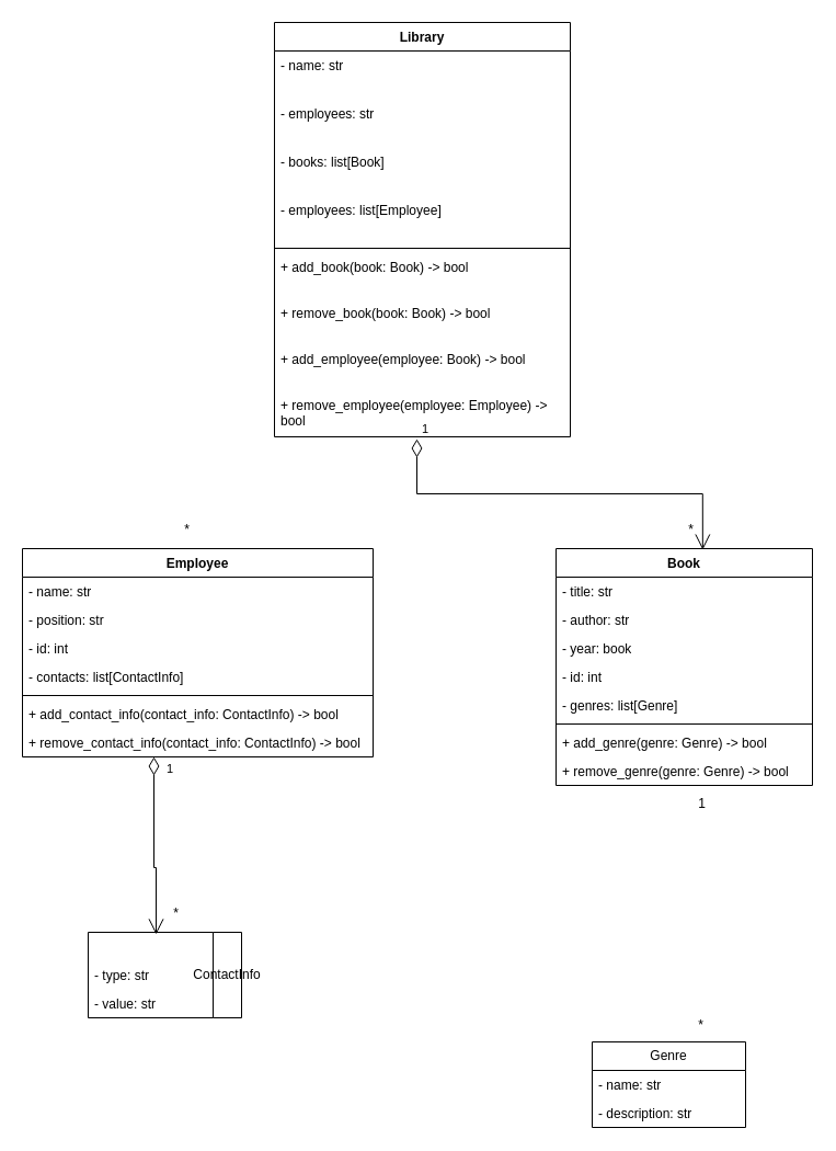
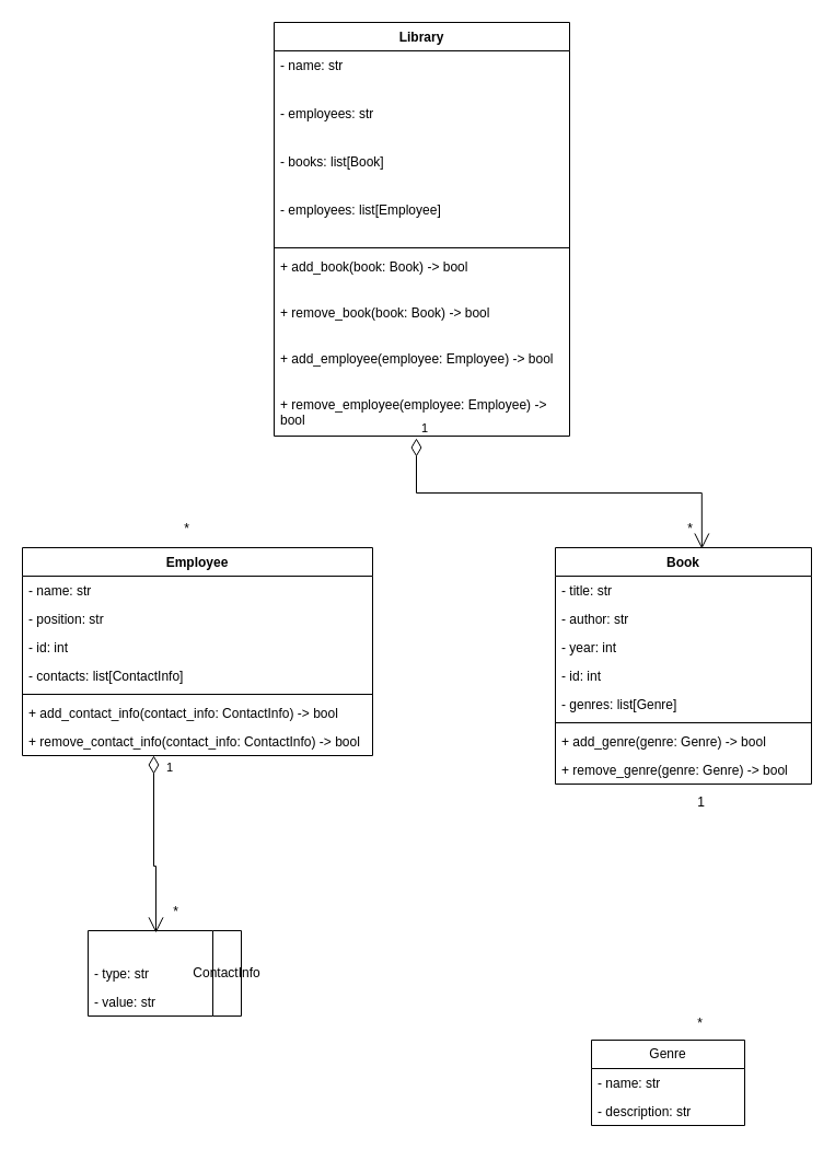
  <mxCell id="0" />
  <mxCell id="1" parent="0" />
  <mxCell id="2" value="Employee" style="swimlane;fontStyle=1;align=center;verticalAlign=top;childLayout=stackLayout;horizontal=1;startSize=26;horizontalStack=0;resizeParent=1;resizeParentMax=0;resizeLast=0;collapsible=1;marginBottom=0;whiteSpace=wrap;html=1;" vertex="1" parent="1"><mxGeometry x="20" y="500" width="320" height="190" as="geometry" /></mxCell>
  <mxCell id="3" value="- name: str" style="text;strokeColor=none;fillColor=none;align=left;verticalAlign=top;spacingLeft=4;spacingRight=4;overflow=hidden;rotatable=0;points=[[0,0.5],[1,0.5]];portConstraint=eastwest;whiteSpace=wrap;html=1;" vertex="1" parent="2"><mxGeometry y="26" width="320" height="26" as="geometry" /></mxCell>
  <mxCell id="4" value="- position: str" style="text;strokeColor=none;fillColor=none;align=left;verticalAlign=top;spacingLeft=4;spacingRight=4;overflow=hidden;rotatable=0;points=[[0,0.5],[1,0.5]];portConstraint=eastwest;whiteSpace=wrap;html=1;" vertex="1" parent="2"><mxGeometry y="52" width="320" height="26" as="geometry" /></mxCell>
  <mxCell id="5" value="- id: int" style="text;strokeColor=none;fillColor=none;align=left;verticalAlign=top;spacingLeft=4;spacingRight=4;overflow=hidden;rotatable=0;points=[[0,0.5],[1,0.5]];portConstraint=eastwest;whiteSpace=wrap;html=1;" vertex="1" parent="2"><mxGeometry y="78" width="320" height="26" as="geometry" /></mxCell>
  <mxCell id="6" value="- contacts: list[ContactInfo]" style="text;strokeColor=none;fillColor=none;align=left;verticalAlign=top;spacingLeft=4;spacingRight=4;overflow=hidden;rotatable=0;points=[[0,0.5],[1,0.5]];portConstraint=eastwest;whiteSpace=wrap;html=1;" vertex="1" parent="2"><mxGeometry y="104" width="320" height="26" as="geometry" /></mxCell>
  <mxCell id="7" value="" style="line;strokeWidth=1;fillColor=none;align=left;verticalAlign=middle;spacingTop=-1;spacingLeft=3;spacingRight=3;rotatable=0;labelPosition=right;points=[];portConstraint=eastwest;strokeColor=inherit;" vertex="1" parent="2"><mxGeometry y="130" width="320" height="8" as="geometry" /></mxCell>
  <mxCell id="8" value="+ add_contact_info(contact_info: ContactInfo) -&amp;gt; bool" style="text;strokeColor=none;fillColor=none;align=left;verticalAlign=top;spacingLeft=4;spacingRight=4;overflow=hidden;rotatable=0;points=[[0,0.5],[1,0.5]];portConstraint=eastwest;whiteSpace=wrap;html=1;" vertex="1" parent="2"><mxGeometry y="138" width="320" height="26" as="geometry" /></mxCell>
  <mxCell id="9" value="+ remove_contact_info(contact_info: ContactInfo) -&amp;gt; bool" style="text;strokeColor=none;fillColor=none;align=left;verticalAlign=top;spacingLeft=4;spacingRight=4;overflow=hidden;rotatable=0;points=[[0,0.5],[1,0.5]];portConstraint=eastwest;whiteSpace=wrap;html=1;" vertex="1" parent="2"><mxGeometry y="164" width="320" height="26" as="geometry" /></mxCell>
  <mxCell id="10" value="Book" style="swimlane;fontStyle=1;align=center;verticalAlign=top;childLayout=stackLayout;horizontal=1;startSize=26;horizontalStack=0;resizeParent=1;resizeParentMax=0;resizeLast=0;collapsible=1;marginBottom=0;whiteSpace=wrap;html=1;" vertex="1" parent="1"><mxGeometry x="507" y="500" width="234" height="216" as="geometry" /></mxCell>
  <mxCell id="11" value="- title: str" style="text;strokeColor=none;fillColor=none;align=left;verticalAlign=top;spacingLeft=4;spacingRight=4;overflow=hidden;rotatable=0;points=[[0,0.5],[1,0.5]];portConstraint=eastwest;whiteSpace=wrap;html=1;" vertex="1" parent="10"><mxGeometry y="26" width="234" height="26" as="geometry" /></mxCell>
  <mxCell id="12" value="- author: str" style="text;strokeColor=none;fillColor=none;align=left;verticalAlign=top;spacingLeft=4;spacingRight=4;overflow=hidden;rotatable=0;points=[[0,0.5],[1,0.5]];portConstraint=eastwest;whiteSpace=wrap;html=1;" vertex="1" parent="10"><mxGeometry y="52" width="234" height="26" as="geometry" /></mxCell>
- <mxCell id="13" value="- year: book" style="text;strokeColor=none;fillColor=none;align=left;verticalAlign=top;spacingLeft=4;spacingRight=4;overflow=hidden;rotatable=0;points=[[0,0.5],[1,0.5]];portConstraint=eastwest;whiteSpace=wrap;html=1;" vertex="1" parent="10"><mxGeometry y="78" width="234" height="26" as="geometry" /></mxCell>
+ <mxCell id="13" value="- year: int" style="text;strokeColor=none;fillColor=none;align=left;verticalAlign=top;spacingLeft=4;spacingRight=4;overflow=hidden;rotatable=0;points=[[0,0.5],[1,0.5]];portConstraint=eastwest;whiteSpace=wrap;html=1;" vertex="1" parent="10"><mxGeometry y="78" width="234" height="26" as="geometry" /></mxCell>
  <mxCell id="14" value="- id: int" style="text;strokeColor=none;fillColor=none;align=left;verticalAlign=top;spacingLeft=4;spacingRight=4;overflow=hidden;rotatable=0;points=[[0,0.5],[1,0.5]];portConstraint=eastwest;whiteSpace=wrap;html=1;" vertex="1" parent="10"><mxGeometry y="104" width="234" height="26" as="geometry" /></mxCell>
  <mxCell id="15" value="- genres: list[Genre]" style="text;strokeColor=none;fillColor=none;align=left;verticalAlign=top;spacingLeft=4;spacingRight=4;overflow=hidden;rotatable=0;points=[[0,0.5],[1,0.5]];portConstraint=eastwest;whiteSpace=wrap;html=1;" vertex="1" parent="10"><mxGeometry y="130" width="234" height="26" as="geometry" /></mxCell>
  <mxCell id="16" value="" style="line;strokeWidth=1;fillColor=none;align=left;verticalAlign=middle;spacingTop=-1;spacingLeft=3;spacingRight=3;rotatable=0;labelPosition=right;points=[];portConstraint=eastwest;strokeColor=inherit;" vertex="1" parent="10"><mxGeometry y="156" width="234" height="8" as="geometry" /></mxCell>
  <mxCell id="17" value="+ add_genre(genre: Genre) -&amp;gt; bool" style="text;strokeColor=none;fillColor=none;align=left;verticalAlign=top;spacingLeft=4;spacingRight=4;overflow=hidden;rotatable=0;points=[[0,0.5],[1,0.5]];portConstraint=eastwest;whiteSpace=wrap;html=1;" vertex="1" parent="10"><mxGeometry y="164" width="234" height="26" as="geometry" /></mxCell>
  <mxCell id="18" value="+ remove_genre(genre: Genre) -&amp;gt; bool" style="text;strokeColor=none;fillColor=none;align=left;verticalAlign=top;spacingLeft=4;spacingRight=4;overflow=hidden;rotatable=0;points=[[0,0.5],[1,0.5]];portConstraint=eastwest;whiteSpace=wrap;html=1;" vertex="1" parent="10"><mxGeometry y="190" width="234" height="26" as="geometry" /></mxCell>
  <mxCell id="19" value="Library" style="swimlane;fontStyle=1;align=center;verticalAlign=top;childLayout=stackLayout;horizontal=1;startSize=26;horizontalStack=0;resizeParent=1;resizeParentMax=0;resizeLast=0;collapsible=1;marginBottom=0;whiteSpace=wrap;html=1;" vertex="1" parent="1"><mxGeometry x="250" y="20" width="270" height="378" as="geometry" /></mxCell>
  <mxCell id="20" value="- name: str" style="text;strokeColor=none;fillColor=none;align=left;verticalAlign=top;spacingLeft=4;spacingRight=4;overflow=hidden;rotatable=0;points=[[0,0.5],[1,0.5]];portConstraint=eastwest;whiteSpace=wrap;html=1;" vertex="1" parent="19"><mxGeometry y="26" width="270" height="44" as="geometry" /></mxCell>
  <mxCell id="21" value="- employees: str" style="text;strokeColor=none;fillColor=none;align=left;verticalAlign=top;spacingLeft=4;spacingRight=4;overflow=hidden;rotatable=0;points=[[0,0.5],[1,0.5]];portConstraint=eastwest;whiteSpace=wrap;html=1;" vertex="1" parent="19"><mxGeometry y="70" width="270" height="44" as="geometry" /></mxCell>
  <mxCell id="22" value="- books: list[Book]" style="text;strokeColor=none;fillColor=none;align=left;verticalAlign=top;spacingLeft=4;spacingRight=4;overflow=hidden;rotatable=0;points=[[0,0.5],[1,0.5]];portConstraint=eastwest;whiteSpace=wrap;html=1;" vertex="1" parent="19"><mxGeometry y="114" width="270" height="44" as="geometry" /></mxCell>
  <mxCell id="23" value="- employees: list[Employee]" style="text;strokeColor=none;fillColor=none;align=left;verticalAlign=top;spacingLeft=4;spacingRight=4;overflow=hidden;rotatable=0;points=[[0,0.5],[1,0.5]];portConstraint=eastwest;whiteSpace=wrap;html=1;" vertex="1" parent="19"><mxGeometry y="158" width="270" height="44" as="geometry" /></mxCell>
  <mxCell id="24" value="" style="line;strokeWidth=1;fillColor=none;align=left;verticalAlign=middle;spacingTop=-1;spacingLeft=3;spacingRight=3;rotatable=0;labelPosition=right;points=[];portConstraint=eastwest;strokeColor=inherit;" vertex="1" parent="19"><mxGeometry y="202" width="270" height="8" as="geometry" /></mxCell>
  <mxCell id="25" value="+ add_book(book: Book) -&amp;gt; bool" style="text;strokeColor=none;fillColor=none;align=left;verticalAlign=top;spacingLeft=4;spacingRight=4;overflow=hidden;rotatable=0;points=[[0,0.5],[1,0.5]];portConstraint=eastwest;whiteSpace=wrap;html=1;" vertex="1" parent="19"><mxGeometry y="210" width="270" height="42" as="geometry" /></mxCell>
  <mxCell id="26" value="+ remove_book(book: Book) -&amp;gt; bool" style="text;strokeColor=none;fillColor=none;align=left;verticalAlign=top;spacingLeft=4;spacingRight=4;overflow=hidden;rotatable=0;points=[[0,0.5],[1,0.5]];portConstraint=eastwest;whiteSpace=wrap;html=1;" vertex="1" parent="19"><mxGeometry y="252" width="270" height="42" as="geometry" /></mxCell>
- <mxCell id="27" value="+ add_employee(employee: Book) -&amp;gt; bool" style="text;strokeColor=none;fillColor=none;align=left;verticalAlign=top;spacingLeft=4;spacingRight=4;overflow=hidden;rotatable=0;points=[[0,0.5],[1,0.5]];portConstraint=eastwest;whiteSpace=wrap;html=1;" vertex="1" parent="19"><mxGeometry y="294" width="270" height="42" as="geometry" /></mxCell>
+ <mxCell id="27" value="+ add_employee(employee: Employee) -&amp;gt; bool" style="text;strokeColor=none;fillColor=none;align=left;verticalAlign=top;spacingLeft=4;spacingRight=4;overflow=hidden;rotatable=0;points=[[0,0.5],[1,0.5]];portConstraint=eastwest;whiteSpace=wrap;html=1;" vertex="1" parent="19"><mxGeometry y="294" width="270" height="42" as="geometry" /></mxCell>
  <mxCell id="28" value="+ remove_employee(employee: Employee) -&amp;gt; bool" style="text;strokeColor=none;fillColor=none;align=left;verticalAlign=top;spacingLeft=4;spacingRight=4;overflow=hidden;rotatable=0;points=[[0,0.5],[1,0.5]];portConstraint=eastwest;whiteSpace=wrap;html=1;" vertex="1" parent="19"><mxGeometry y="336" width="270" height="42" as="geometry" /></mxCell>
  <mxCell id="29" value="Genre" style="swimlane;fontStyle=0;childLayout=stackLayout;horizontal=1;startSize=26;fillColor=none;horizontalStack=0;resizeParent=1;resizeParentMax=0;resizeLast=0;collapsible=1;marginBottom=0;whiteSpace=wrap;html=1;" vertex="1" parent="1"><mxGeometry x="540" y="950" width="140" height="78" as="geometry" /></mxCell>
  <mxCell id="30" value="- name: str" style="text;strokeColor=none;fillColor=none;align=left;verticalAlign=top;spacingLeft=4;spacingRight=4;overflow=hidden;rotatable=0;points=[[0,0.5],[1,0.5]];portConstraint=eastwest;whiteSpace=wrap;html=1;" vertex="1" parent="29"><mxGeometry y="26" width="140" height="26" as="geometry" /></mxCell>
  <mxCell id="31" value="- description: str" style="text;strokeColor=none;fillColor=none;align=left;verticalAlign=top;spacingLeft=4;spacingRight=4;overflow=hidden;rotatable=0;points=[[0,0.5],[1,0.5]];portConstraint=eastwest;whiteSpace=wrap;html=1;" vertex="1" parent="29"><mxGeometry y="52" width="140" height="26" as="geometry" /></mxCell>
  <mxCell id="32" value="ContactInfo" style="swimlane;fontStyle=0;childLayout=stackLayout;horizontal=1;startSize=26;fillColor=none;horizontalStack=0;resizeParent=1;resizeParentMax=0;resizeLast=0;collapsible=1;marginBottom=0;whiteSpace=wrap;html=1;direction=south;" vertex="1" parent="1"><mxGeometry x="80" y="850" width="140" height="78" as="geometry" /></mxCell>
  <mxCell id="33" value="- type: str" style="text;strokeColor=none;fillColor=none;align=left;verticalAlign=top;spacingLeft=4;spacingRight=4;overflow=hidden;rotatable=0;points=[[0,0.5],[1,0.5]];portConstraint=eastwest;whiteSpace=wrap;html=1;" vertex="1" parent="32"><mxGeometry y="26" width="140" height="26" as="geometry" /></mxCell>
  <mxCell id="34" value="- value: str" style="text;strokeColor=none;fillColor=none;align=left;verticalAlign=top;spacingLeft=4;spacingRight=4;overflow=hidden;rotatable=0;points=[[0,0.5],[1,0.5]];portConstraint=eastwest;whiteSpace=wrap;html=1;" vertex="1" parent="32"><mxGeometry y="52" width="140" height="26" as="geometry" /></mxCell>
  <mxCell id="35" value="*" style="text;html=1;align=center;verticalAlign=middle;resizable=0;points=[];autosize=1;strokeColor=none;fillColor=none;" vertex="1" parent="1"><mxGeometry x="155" y="468" width="30" height="30" as="geometry" /></mxCell>
  <mxCell id="36" value="1" style="endArrow=open;html=1;endSize=12;startArrow=diamondThin;startSize=14;startFill=0;edgeStyle=orthogonalEdgeStyle;align=left;verticalAlign=bottom;rounded=0;entryX=0.572;entryY=0.005;entryDx=0;entryDy=0;entryPerimeter=0;" edge="1" parent="1" target="10"><mxGeometry x="-1" y="3" relative="1" as="geometry"><mxPoint x="380" y="400" as="sourcePoint" /><mxPoint x="490" y="490" as="targetPoint" /><Array as="points"><mxPoint x="380" y="450" /><mxPoint x="641" y="450" /></Array></mxGeometry></mxCell>
  <mxCell id="37" value="*" style="text;html=1;align=center;verticalAlign=middle;resizable=0;points=[];autosize=1;strokeColor=none;fillColor=none;" vertex="1" parent="1"><mxGeometry x="615" y="468" width="30" height="30" as="geometry" /></mxCell>
  <mxCell id="38" value="1" style="endArrow=open;html=1;endSize=12;startArrow=diamondThin;startSize=14;startFill=0;edgeStyle=orthogonalEdgeStyle;align=left;verticalAlign=bottom;rounded=0;entryX=0.025;entryY=0.557;entryDx=0;entryDy=0;entryPerimeter=0;" edge="1" parent="1" source="9" target="32"><mxGeometry x="-0.756" y="10" relative="1" as="geometry"><mxPoint x="140" y="690" as="sourcePoint" /><mxPoint x="140" y="820" as="targetPoint" /><Array as="points"><mxPoint x="140" y="791" /><mxPoint x="142" y="791" /></Array><mxPoint as="offset" /></mxGeometry></mxCell>
  <mxCell id="39" value="*" style="text;html=1;align=center;verticalAlign=middle;resizable=0;points=[];autosize=1;strokeColor=none;fillColor=none;" vertex="1" parent="1"><mxGeometry x="624" y="920" width="30" height="30" as="geometry" /></mxCell>
  <mxCell id="40" value="1" style="text;html=1;align=center;verticalAlign=middle;resizable=0;points=[];autosize=1;strokeColor=none;fillColor=none;" vertex="1" parent="1"><mxGeometry x="625" y="718" width="30" height="30" as="geometry" /></mxCell>
  <mxCell id="41" value="*" style="text;html=1;align=center;verticalAlign=middle;resizable=0;points=[];autosize=1;strokeColor=none;fillColor=none;" vertex="1" parent="1"><mxGeometry x="145" y="818" width="30" height="30" as="geometry" /></mxCell>
